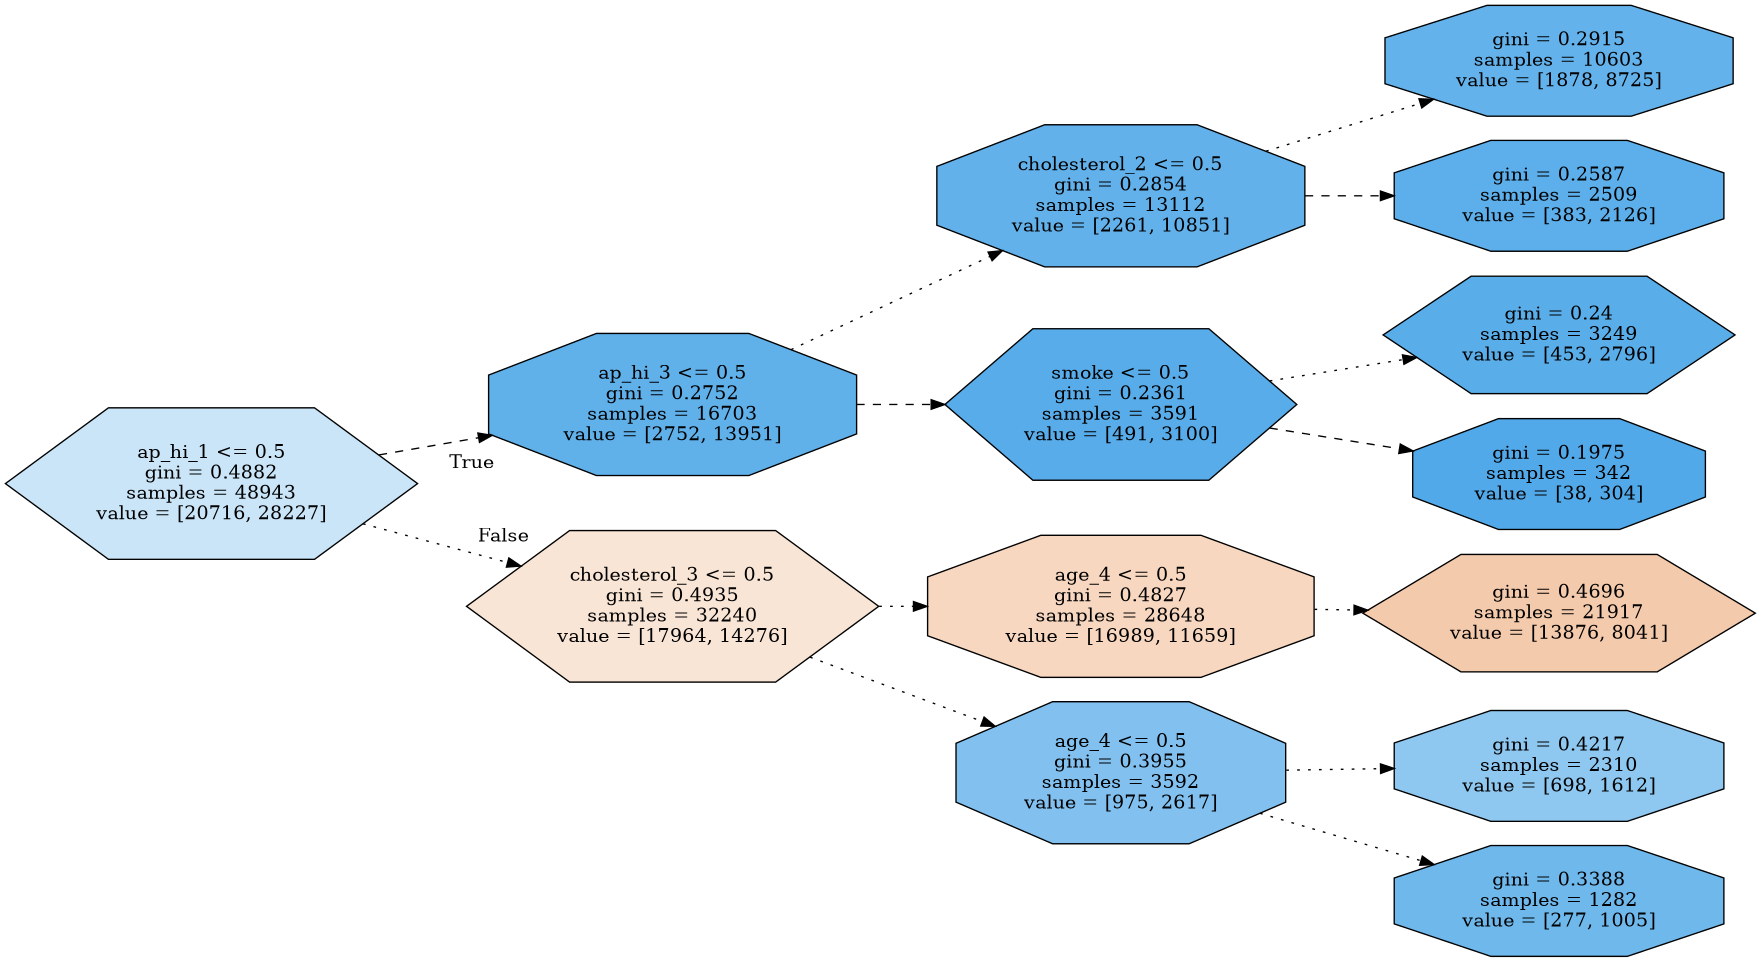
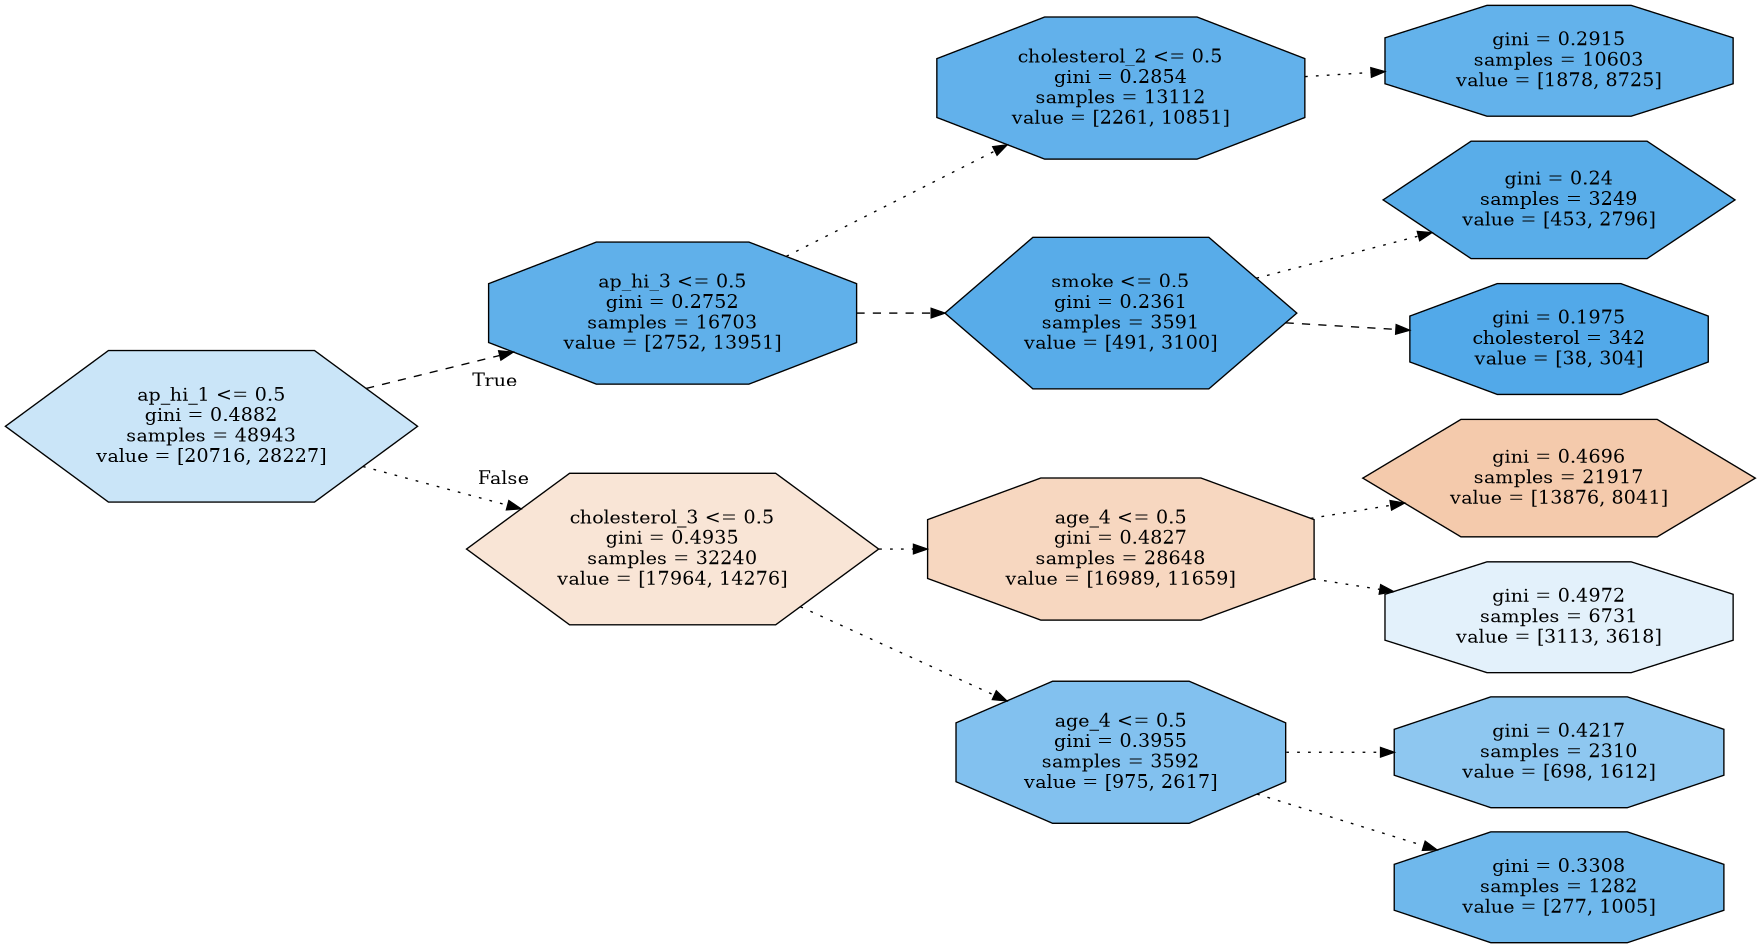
  digraph {
    rankdir=LR
    node [color=black shape=octagon style=filled]
    edge [style=dotted]
    n1 [fillcolor="#399de544" label="ap_hi_1 <= 0.5\ngini = 0.4882\nsamples = 48943\nvalue = [20716, 28227]" shape=hexagon]
    n2 [fillcolor="#399de5cd" label="ap_hi_3 <= 0.5\ngini = 0.2752\nsamples = 16703\nvalue = [2752, 13951]"]
    n3 [fillcolor="#e5813934" label="cholesterol_3 <= 0.5\ngini = 0.4935\nsamples = 32240\nvalue = [17964, 14276]" shape=hexagon]
    n4 [fillcolor="#399de5ca" label="cholesterol_2 <= 0.5\ngini = 0.2854\nsamples = 13112\nvalue = [2261, 10851]"]
    n5 [fillcolor="#399de5d7" label="smoke <= 0.5\ngini = 0.2361\nsamples = 3591\nvalue = [491, 3100]" shape=hexagon]
    n6 [fillcolor="#e5813950" label="age_4 <= 0.5\ngini = 0.4827\nsamples = 28648\nvalue = [16989, 11659]"]
    n7 [fillcolor="#399de5a0" label="age_4 <= 0.5\ngini = 0.3955\nsamples = 3592\nvalue = [975, 2617]"]
    n8 [fillcolor="#399de5c8" label="gini = 0.2915\nsamples = 10603\nvalue = [1878, 8725]"]
-   n9 [fillcolor="#399de5d1" label="gini = 0.2587\nsamples = 2509\nvalue = [383, 2126]"]
    n10 [fillcolor="#399de5d6" label="gini = 0.24\nsamples = 3249\nvalue = [453, 2796]" shape=hexagon]
-   n11 [fillcolor="#399de5df" label="gini = 0.1975\nsamples = 342\nvalue = [38, 304]"]
+   n11 [fillcolor="#399de5df" label="gini = 0.1975\ncholesterol = 342\nvalue = [38, 304]"]
    n12 [fillcolor="#e581396b" label="gini = 0.4696\nsamples = 21917\nvalue = [13876, 8041]" shape=hexagon]
+   n13 [fillcolor="#399de524" label="gini = 0.4972\nsamples = 6731\nvalue = [3113, 3618]"]
    n14 [fillcolor="#399de591" label="gini = 0.4217\nsamples = 2310\nvalue = [698, 1612]"]
-   n15 [fillcolor="#399de5b9" label="gini = 0.3388\nsamples = 1282\nvalue = [277, 1005]"]
+   n15 [fillcolor="#399de5b9" label="gini = 0.3308\nsamples = 1282\nvalue = [277, 1005]"]
    n1 -> n2 [headlabel=True labelangle=45 labeldistance=2.5 style=dashed]
    n1 -> n3 [headlabel=False labelangle=-45 labeldistance=2.5]
    n2 -> n4
    n2 -> n5 [style=dashed]
    n3 -> n6
    n3 -> n7
    n4 -> n8
-   n4 -> n9 [style=dashed]
    n5 -> n10
    n5 -> n11 [style=dashed]
    n6 -> n12
+   n6 -> n13
    n7 -> n14
    n7 -> n15
  }
